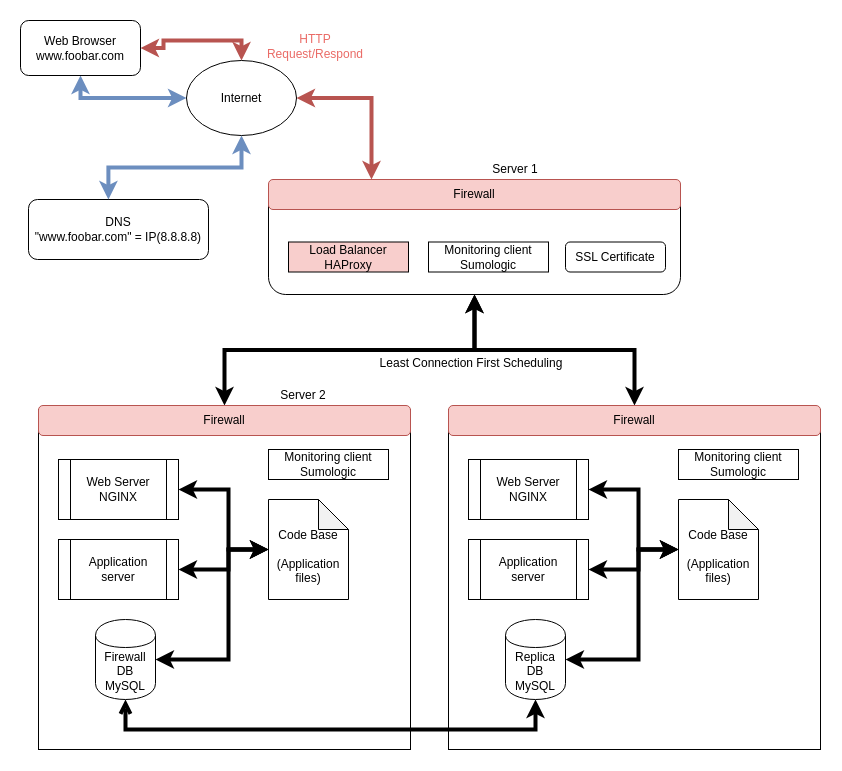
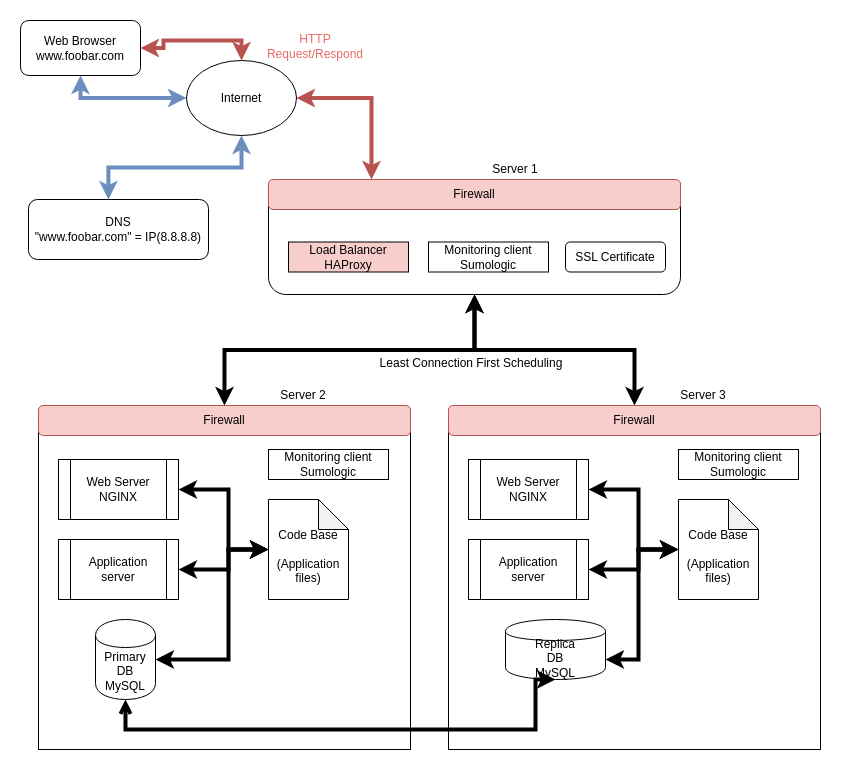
  <mxCell id="0" />
  <mxCell id="1" parent="0" />
  <mxCell id="2" style="edgeStyle=orthogonalEdgeStyle;rounded=0;orthogonalLoop=1;jettySize=auto;html=1;entryX=0;entryY=0.5;entryDx=0;entryDy=0;startArrow=classic;startFill=1;strokeWidth=4;exitX=0.5;exitY=1;exitDx=0;exitDy=0;fillColor=#dae8fc;strokeColor=#6c8ebf;" edge="1" parent="1" source="4" target="12"><mxGeometry relative="1" as="geometry" /></mxCell>
  <mxCell id="3" style="edgeStyle=orthogonalEdgeStyle;rounded=0;orthogonalLoop=1;jettySize=auto;html=1;entryX=0.5;entryY=0;entryDx=0;entryDy=0;startArrow=classic;startFill=1;strokeWidth=4;fillColor=#f8cecc;strokeColor=#b85450;" edge="1" parent="1" source="4" target="12"><mxGeometry relative="1" as="geometry" /></mxCell>
  <mxCell id="4" value="&lt;div&gt;Web Browser&lt;/div&gt;&lt;div&gt;www.foobar.com&lt;br&gt;&lt;/div&gt;" style="rounded=1;whiteSpace=wrap;html=1;fontSize=12;glass=0;strokeWidth=1;shadow=0;" parent="1" vertex="1"><mxGeometry x="20" y="20" width="120" height="55" as="geometry" /></mxCell>
  <mxCell id="5" value="&lt;div&gt;DNS&lt;/div&gt;&lt;div&gt;&quot;www.foobar.com&quot; = IP(8.8.8.8)&lt;br&gt;&lt;/div&gt;" style="rounded=1;whiteSpace=wrap;html=1;fontSize=12;glass=0;strokeWidth=1;shadow=0;" parent="1" vertex="1"><mxGeometry x="28" y="199" width="180" height="60" as="geometry" /></mxCell>
  <mxCell id="6" style="edgeStyle=orthogonalEdgeStyle;rounded=0;orthogonalLoop=1;jettySize=auto;html=1;entryX=0.5;entryY=1;entryDx=0;entryDy=0;startArrow=classic;startFill=1;strokeWidth=4;exitX=0.5;exitY=0;exitDx=0;exitDy=0;" edge="1" parent="1" source="41" target="30"><mxGeometry relative="1" as="geometry" /></mxCell>
  <mxCell id="7" value="" style="rounded=0;whiteSpace=wrap;html=1;fontSize=12;glass=0;strokeWidth=1;shadow=0;" parent="1" vertex="1"><mxGeometry x="448" y="409" width="372" height="340" as="geometry" /></mxCell>
  <mxCell id="8" style="edgeStyle=orthogonalEdgeStyle;rounded=0;orthogonalLoop=1;jettySize=auto;html=1;entryX=0;entryY=0.5;entryDx=0;entryDy=0;entryPerimeter=0;startArrow=classic;startFill=1;strokeWidth=4;" edge="1" parent="1" source="9" target="18"><mxGeometry relative="1" as="geometry"><Array as="points"><mxPoint x="638" y="489" /><mxPoint x="638" y="549" /></Array></mxGeometry></mxCell>
  <mxCell id="9" value="&lt;div&gt;Web Server&lt;/div&gt;&lt;div&gt;NGINX&lt;br&gt;&lt;/div&gt;" style="shape=process;whiteSpace=wrap;html=1;backgroundOutline=1;" vertex="1" parent="1"><mxGeometry x="468" y="459" width="120" height="60" as="geometry" /></mxCell>
  <mxCell id="10" style="edgeStyle=orthogonalEdgeStyle;rounded=0;orthogonalLoop=1;jettySize=auto;html=1;entryX=0.444;entryY=0;entryDx=0;entryDy=0;entryPerimeter=0;startArrow=classic;startFill=1;fillColor=#dae8fc;strokeColor=#6c8ebf;strokeWidth=4;" edge="1" parent="1" source="12" target="5"><mxGeometry relative="1" as="geometry" /></mxCell>
  <mxCell id="11" style="edgeStyle=orthogonalEdgeStyle;rounded=0;orthogonalLoop=1;jettySize=auto;html=1;entryX=0.25;entryY=0;entryDx=0;entryDy=0;startArrow=classic;startFill=1;strokeWidth=4;fillColor=#f8cecc;strokeColor=#b85450;exitX=1;exitY=0.5;exitDx=0;exitDy=0;" edge="1" parent="1" source="12" target="30"><mxGeometry relative="1" as="geometry" /></mxCell>
  <mxCell id="12" value="Internet" style="ellipse;whiteSpace=wrap;html=1;" vertex="1" parent="1"><mxGeometry x="186" y="60" width="110" height="75" as="geometry" /></mxCell>
  <mxCell id="13" value="&lt;div align=&quot;center&quot;&gt;&lt;font color=&quot;#EA6B66&quot;&gt;HTTP&lt;/font&gt;&lt;/div&gt;&lt;div align=&quot;center&quot;&gt;&lt;font color=&quot;#EA6B66&quot;&gt;Request/Respond&lt;/font&gt;&lt;br&gt;&lt;/div&gt;" style="text;html=1;align=center;verticalAlign=middle;whiteSpace=wrap;rounded=0;" vertex="1" parent="1"><mxGeometry x="260" y="36" width="110" height="20" as="geometry" /></mxCell>
  <mxCell id="14" style="edgeStyle=orthogonalEdgeStyle;rounded=0;orthogonalLoop=1;jettySize=auto;html=1;startArrow=classic;startFill=1;strokeWidth=4;" edge="1" parent="1" source="15"><mxGeometry relative="1" as="geometry"><mxPoint x="678" y="549" as="targetPoint" /><Array as="points"><mxPoint x="638" y="569" /><mxPoint x="638" y="549" /></Array></mxGeometry></mxCell>
  <mxCell id="15" value="&lt;div&gt;Application&lt;/div&gt;&lt;div&gt;server&lt;br&gt;&lt;/div&gt;" style="shape=process;whiteSpace=wrap;html=1;backgroundOutline=1;" vertex="1" parent="1"><mxGeometry x="468" y="539" width="120" height="60" as="geometry" /></mxCell>
  <mxCell id="16" style="edgeStyle=orthogonalEdgeStyle;rounded=0;orthogonalLoop=1;jettySize=auto;html=1;entryX=0;entryY=0.5;entryDx=0;entryDy=0;entryPerimeter=0;startArrow=classic;startFill=1;strokeWidth=4;" edge="1" parent="1" source="17" target="18"><mxGeometry relative="1" as="geometry"><Array as="points"><mxPoint x="638" y="659" /><mxPoint x="638" y="549" /></Array></mxGeometry></mxCell>
- <mxCell id="17" value="Replica&lt;div&gt;DB&lt;/div&gt;&lt;div&gt;MySQL&lt;br&gt;&lt;/div&gt;" style="shape=cylinder;whiteSpace=wrap;html=1;boundedLbl=1;backgroundOutline=1;" vertex="1" parent="1"><mxGeometry x="505" y="619" width="60" height="80" as="geometry" /></mxCell>
+ <mxCell id="17" value="Replica&lt;div&gt;DB&lt;/div&gt;&lt;div&gt;MySQL&lt;br&gt;&lt;/div&gt;" style="shape=cylinder;whiteSpace=wrap;html=1;boundedLbl=1;backgroundOutline=1;" vertex="1" parent="1"><mxGeometry x="505" y="619" width="100" height="60" as="geometry" /></mxCell>
  <mxCell id="18" value="&lt;div&gt;&lt;br&gt;&lt;/div&gt;&lt;div&gt;Code Base&lt;/div&gt;&lt;div&gt;&lt;br&gt;&lt;/div&gt;&lt;div&gt;(Application files)&lt;br&gt;&lt;/div&gt;" style="shape=note;whiteSpace=wrap;html=1;backgroundOutline=1;darkOpacity=0.05;" vertex="1" parent="1"><mxGeometry x="678" y="499" width="80" height="100" as="geometry" /></mxCell>
+ <mxCell id="19" value="Server 3" style="text;html=1;strokeColor=none;fillColor=none;align=center;verticalAlign=middle;whiteSpace=wrap;rounded=0;" vertex="1" parent="1"><mxGeometry x="678" y="385" width="50" height="20" as="geometry" /></mxCell>
  <mxCell id="20" value="" style="rounded=0;whiteSpace=wrap;html=1;fontSize=12;glass=0;strokeWidth=1;shadow=0;" vertex="1" parent="1"><mxGeometry x="38" y="409" width="372" height="340" as="geometry" /></mxCell>
  <mxCell id="21" style="edgeStyle=orthogonalEdgeStyle;rounded=0;orthogonalLoop=1;jettySize=auto;html=1;entryX=0;entryY=0.5;entryDx=0;entryDy=0;entryPerimeter=0;startArrow=classic;startFill=1;strokeWidth=4;" edge="1" parent="1" source="22" target="27"><mxGeometry relative="1" as="geometry"><Array as="points"><mxPoint x="228" y="489" /><mxPoint x="228" y="549" /></Array></mxGeometry></mxCell>
  <mxCell id="22" value="&lt;div&gt;Web Server&lt;/div&gt;&lt;div&gt;NGINX&lt;br&gt;&lt;/div&gt;" style="shape=process;whiteSpace=wrap;html=1;backgroundOutline=1;" vertex="1" parent="1"><mxGeometry x="58" y="459" width="120" height="60" as="geometry" /></mxCell>
  <mxCell id="23" style="edgeStyle=orthogonalEdgeStyle;rounded=0;orthogonalLoop=1;jettySize=auto;html=1;startArrow=classic;startFill=1;strokeWidth=4;" edge="1" parent="1" source="24"><mxGeometry relative="1" as="geometry"><mxPoint x="268" y="549" as="targetPoint" /><Array as="points"><mxPoint x="228" y="569" /><mxPoint x="228" y="549" /></Array></mxGeometry></mxCell>
  <mxCell id="24" value="&lt;div&gt;Application&lt;/div&gt;&lt;div&gt;server&lt;br&gt;&lt;/div&gt;" style="shape=process;whiteSpace=wrap;html=1;backgroundOutline=1;" vertex="1" parent="1"><mxGeometry x="58" y="539" width="120" height="60" as="geometry" /></mxCell>
  <mxCell id="25" style="edgeStyle=orthogonalEdgeStyle;rounded=0;orthogonalLoop=1;jettySize=auto;html=1;entryX=0;entryY=0.5;entryDx=0;entryDy=0;entryPerimeter=0;startArrow=classic;startFill=1;strokeWidth=4;" edge="1" parent="1" source="26" target="27"><mxGeometry relative="1" as="geometry"><Array as="points"><mxPoint x="228" y="659" /><mxPoint x="228" y="549" /></Array></mxGeometry></mxCell>
- <mxCell id="26" value="Firewall&lt;div&gt;DB&lt;/div&gt;&lt;div&gt;MySQL&lt;br&gt;&lt;/div&gt;" style="shape=cylinder;whiteSpace=wrap;html=1;boundedLbl=1;backgroundOutline=1;" vertex="1" parent="1"><mxGeometry x="95" y="619" width="60" height="80" as="geometry" /></mxCell>
+ <mxCell id="26" value="Primary&lt;div&gt;DB&lt;/div&gt;&lt;div&gt;MySQL&lt;br&gt;&lt;/div&gt;" style="shape=cylinder;whiteSpace=wrap;html=1;boundedLbl=1;backgroundOutline=1;" vertex="1" parent="1"><mxGeometry x="95" y="619" width="60" height="80" as="geometry" /></mxCell>
  <mxCell id="27" value="&lt;div&gt;&lt;br&gt;&lt;/div&gt;&lt;div&gt;Code Base&lt;/div&gt;&lt;div&gt;&lt;br&gt;&lt;/div&gt;&lt;div&gt;(Application files)&lt;br&gt;&lt;/div&gt;" style="shape=note;whiteSpace=wrap;html=1;backgroundOutline=1;darkOpacity=0.05;" vertex="1" parent="1"><mxGeometry x="268" y="499" width="80" height="100" as="geometry" /></mxCell>
  <mxCell id="28" value="Server 2" style="text;html=1;strokeColor=none;fillColor=none;align=center;verticalAlign=middle;whiteSpace=wrap;rounded=0;" vertex="1" parent="1"><mxGeometry x="278" y="385" width="50" height="20" as="geometry" /></mxCell>
  <mxCell id="29" style="edgeStyle=orthogonalEdgeStyle;rounded=0;orthogonalLoop=1;jettySize=auto;html=1;entryX=0.5;entryY=0;entryDx=0;entryDy=0;startArrow=classic;startFill=1;strokeWidth=4;" edge="1" parent="1" source="30" target="40"><mxGeometry relative="1" as="geometry" /></mxCell>
  <mxCell id="30" value="" style="rounded=1;whiteSpace=wrap;html=1;fontSize=12;glass=0;strokeWidth=1;shadow=0;" vertex="1" parent="1"><mxGeometry x="268" y="179" width="412" height="115" as="geometry" /></mxCell>
  <mxCell id="31" value="Server 1" style="text;html=1;strokeColor=none;fillColor=none;align=center;verticalAlign=middle;whiteSpace=wrap;rounded=0;" vertex="1" parent="1"><mxGeometry x="490" y="159" width="50" height="20" as="geometry" /></mxCell>
  <mxCell id="32" style="edgeStyle=orthogonalEdgeStyle;rounded=0;orthogonalLoop=1;jettySize=auto;html=1;entryX=0.5;entryY=1;entryDx=0;entryDy=0;startArrow=classic;startFill=1;strokeWidth=4;exitX=0.5;exitY=1;exitDx=0;exitDy=0;endArrow=open;" edge="1" parent="1" source="17" target="26"><mxGeometry relative="1" as="geometry"><Array as="points"><mxPoint x="535" y="729" /><mxPoint x="125" y="729" /></Array></mxGeometry></mxCell>
  <mxCell id="33" value="Least Connection First Scheduling" style="text;html=1;strokeColor=none;fillColor=none;align=center;verticalAlign=middle;whiteSpace=wrap;rounded=0;" vertex="1" parent="1"><mxGeometry x="346" y="353" width="250" height="20" as="geometry" /></mxCell>
  <mxCell id="34" value="Monitoring client Sumologic" style="rounded=0;whiteSpace=wrap;html=1;" vertex="1" parent="1"><mxGeometry x="428" y="241.5" width="120" height="30" as="geometry" /></mxCell>
  <mxCell id="35" value="Monitoring client Sumologic" style="rounded=0;whiteSpace=wrap;html=1;" vertex="1" parent="1"><mxGeometry x="268" y="449" width="120" height="30" as="geometry" /></mxCell>
  <mxCell id="36" value="Monitoring client Sumologic" style="rounded=0;whiteSpace=wrap;html=1;" vertex="1" parent="1"><mxGeometry x="678" y="449" width="120" height="30" as="geometry" /></mxCell>
  <mxCell id="37" value="&lt;div&gt;Load Balancer&lt;/div&gt;&lt;div&gt;HAProxy&lt;/div&gt;" style="rounded=0;whiteSpace=wrap;html=1;fillColor=#f8cecc;" vertex="1" parent="1"><mxGeometry x="288" y="241.5" width="120" height="30" as="geometry" /></mxCell>
  <mxCell id="38" value="SSL Certificate" style="rounded=1;whiteSpace=wrap;html=1;" vertex="1" parent="1"><mxGeometry x="565" y="241.5" width="100" height="30" as="geometry" /></mxCell>
  <mxCell id="39" value="Firewall" style="rounded=1;whiteSpace=wrap;html=1;fillColor=#f8cecc;strokeColor=#b85450;" vertex="1" parent="1"><mxGeometry x="268" y="179" width="412" height="30" as="geometry" /></mxCell>
  <mxCell id="40" value="Firewall" style="rounded=1;whiteSpace=wrap;html=1;fillColor=#f8cecc;strokeColor=#b85450;" vertex="1" parent="1"><mxGeometry x="38" y="405" width="372" height="30" as="geometry" /></mxCell>
  <mxCell id="41" value="Firewall" style="rounded=1;whiteSpace=wrap;html=1;fillColor=#f8cecc;strokeColor=#b85450;" vertex="1" parent="1"><mxGeometry x="448" y="405" width="372" height="30" as="geometry" /></mxCell>
